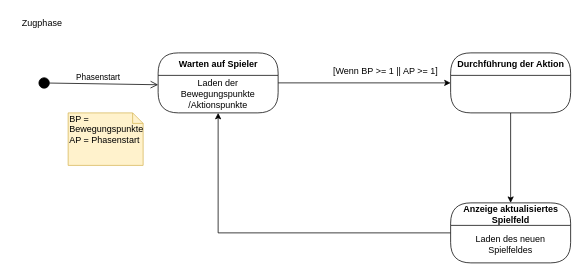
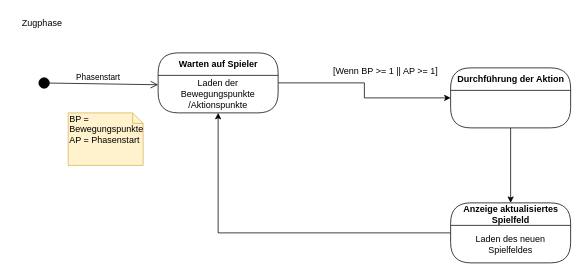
  <mxCell id="0" />
  <mxCell id="1" parent="0" />
  <mxCell id="2" value="Zugphase" style="text;html=1;align=center;verticalAlign=middle;resizable=0;points=[];;autosize=1;" vertex="1" parent="1"><mxGeometry x="20" y="20" width="70" height="20" as="geometry" /></mxCell>
  <mxCell id="3" value="Phasenstart" style="html=1;verticalAlign=bottom;startArrow=circle;startFill=1;endArrow=open;startSize=6;endSize=8;entryX=0;entryY=0.25;entryDx=0;entryDy=0;" edge="1" parent="1" target="6"><mxGeometry width="80" relative="1" as="geometry"><mxPoint x="50" y="110" as="sourcePoint" /><mxPoint x="130" y="110" as="targetPoint" /></mxGeometry></mxCell>
  <mxCell id="4" style="edgeStyle=orthogonalEdgeStyle;rounded=0;orthogonalLoop=1;jettySize=auto;html=1;entryX=0;entryY=0.5;entryDx=0;entryDy=0;" edge="1" parent="1" source="5" target="8"><mxGeometry relative="1" as="geometry" /></mxCell>
  <mxCell id="5" value="Warten auf Spieler" style="swimlane;html=1;fontStyle=1;align=center;verticalAlign=middle;childLayout=stackLayout;horizontal=1;startSize=30;horizontalStack=0;resizeParent=0;resizeLast=1;container=0;collapsible=0;rounded=1;arcSize=30;swimlaneFillColor=#FFFFFF;" vertex="1" parent="1"><mxGeometry x="210" y="70" width="160" height="80" as="geometry" /></mxCell>
  <mxCell id="6" value="Laden der Bewegungspunkte /Aktionspunkte" style="text;html=1;align=center;verticalAlign=middle;spacingLeft=4;spacingRight=4;whiteSpace=wrap;overflow=hidden;rotatable=0;rounded=1;" vertex="1" parent="5"><mxGeometry y="30" width="160" height="50" as="geometry" /></mxCell>
  <mxCell id="7" style="edgeStyle=orthogonalEdgeStyle;rounded=0;orthogonalLoop=1;jettySize=auto;html=1;" edge="1" parent="1" source="8" target="11"><mxGeometry relative="1" as="geometry" /></mxCell>
- <mxCell id="8" value="Durchführung der Aktion" style="swimlane;html=1;fontStyle=1;align=center;verticalAlign=middle;childLayout=stackLayout;horizontal=1;startSize=30;horizontalStack=0;resizeParent=0;resizeLast=1;container=0;collapsible=0;rounded=1;arcSize=30;swimlaneFillColor=#FFFFFF;" vertex="1" parent="1"><mxGeometry x="600" y="70" width="160" height="80" as="geometry" /></mxCell>
+ <mxCell id="8" value="Durchführung der Aktion" style="swimlane;html=1;fontStyle=1;align=center;verticalAlign=middle;childLayout=stackLayout;horizontal=1;startSize=30;horizontalStack=0;resizeParent=0;resizeLast=1;container=0;collapsible=0;rounded=1;arcSize=30;swimlaneFillColor=#FFFFFF;" vertex="1" parent="1"><mxGeometry x="600" y="90" width="160" height="80" as="geometry" /></mxCell>
  <mxCell id="9" value="[Wenn BP &amp;gt;= 1 || AP &amp;gt;= 1]" style="text;html=1;align=center;verticalAlign=middle;resizable=0;points=[];;autosize=1;" vertex="1" parent="1"><mxGeometry x="433" y="84" width="160" height="20" as="geometry" /></mxCell>
  <mxCell id="10" style="edgeStyle=orthogonalEdgeStyle;rounded=0;orthogonalLoop=1;jettySize=auto;html=1;entryX=0.5;entryY=1;entryDx=0;entryDy=0;" edge="1" parent="1" source="11" target="6"><mxGeometry relative="1" as="geometry" /></mxCell>
  <mxCell id="11" value="&lt;div&gt;Anzeige aktualisiertes &lt;br&gt;&lt;/div&gt;&lt;div&gt;Spielfeld&lt;/div&gt;" style="swimlane;html=1;fontStyle=1;align=center;verticalAlign=middle;childLayout=stackLayout;horizontal=1;startSize=30;horizontalStack=0;resizeParent=0;resizeLast=1;container=0;collapsible=0;rounded=1;arcSize=30;swimlaneFillColor=#FFFFFF;" vertex="1" parent="1"><mxGeometry x="600" y="270" width="160" height="80" as="geometry" /></mxCell>
  <mxCell id="12" value="Laden des neuen Spielfeldes " style="text;html=1;align=center;verticalAlign=middle;spacingLeft=4;spacingRight=4;whiteSpace=wrap;overflow=hidden;rotatable=0;rounded=1;" vertex="1" parent="11"><mxGeometry y="30" width="160" height="50" as="geometry" /></mxCell>
  <mxCell id="13" value="&lt;div&gt;BP = Bewegungspunkte &lt;br&gt;&lt;/div&gt;&lt;div&gt;AP = Phasenstart&lt;br&gt;&lt;/div&gt;" style="shape=note;whiteSpace=wrap;html=1;size=14;verticalAlign=top;align=left;spacingTop=-6;rounded=1;strokeColor=#d6b656;fillColor=#fff2cc;" vertex="1" parent="1"><mxGeometry x="90" y="150" width="100" height="70" as="geometry" /></mxCell>
